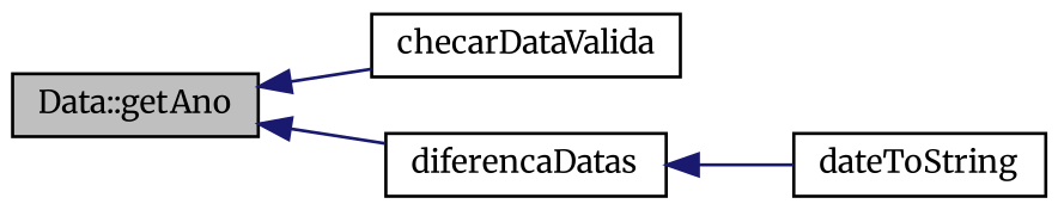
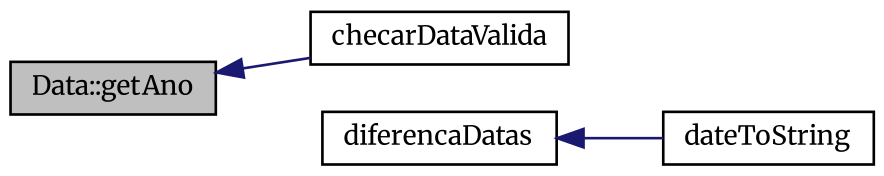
  digraph {
    fontname=Merriweather
    rankdir=LR
    node [color=black fillcolor=white fontname=Merriweather fontsize=10 shape=record style=filled]
    edge [color=midnightblue dir=back fontname=Merriweather fontsize=10 labelfontname=Helvetica labelfontsize=10 style=solid]
    n1 [fillcolor=grey75 fontcolor=black height=0.2 label="Data::getAno" width=0.4]
    n2 [height=0.2 label=checarDataValida width=0.4]
    n3 [height=0.2 label=diferencaDatas width=0.4]
    n4 [height=0.2 label=dateToString width=0.4]
    n1 -> n2
-   n1 -> n3
    n3 -> n4
  }
